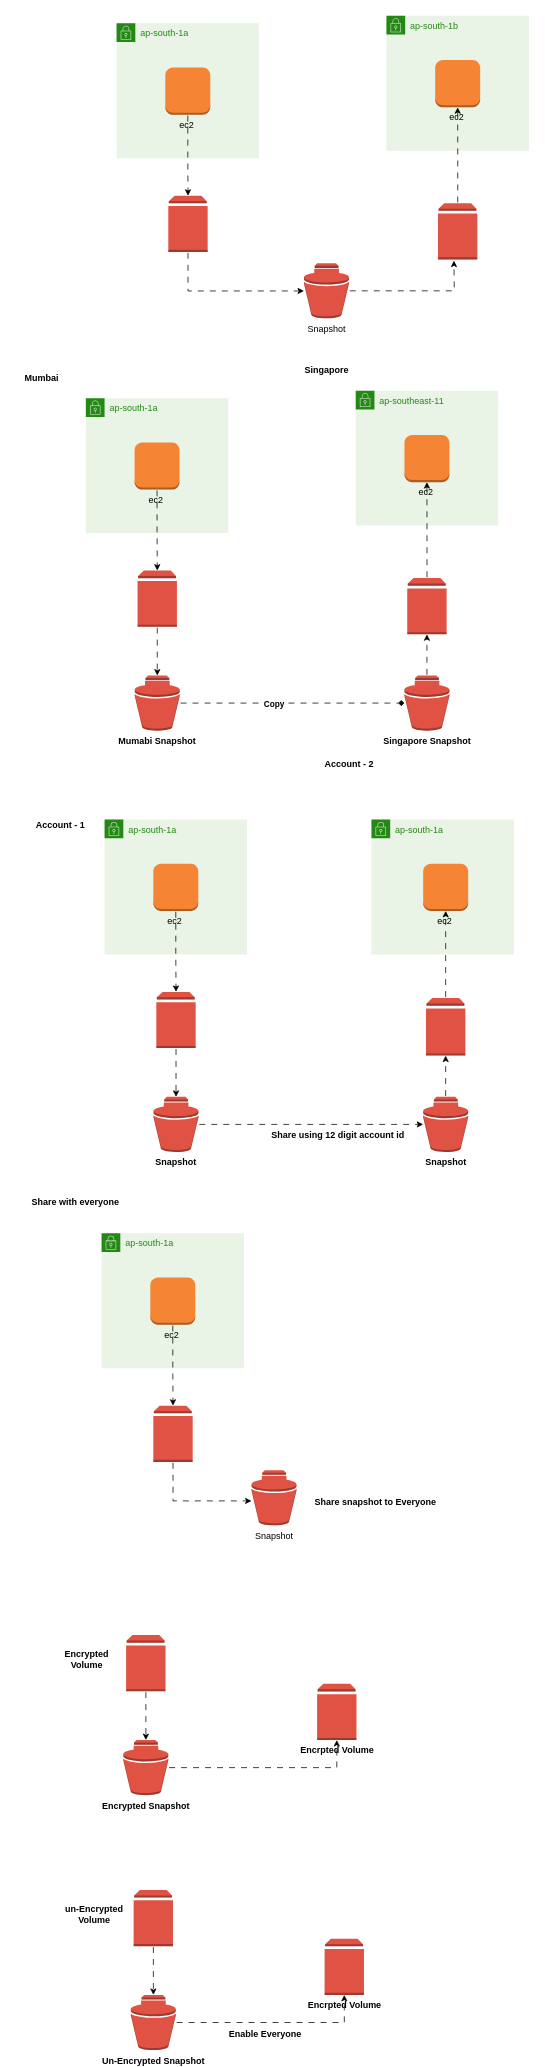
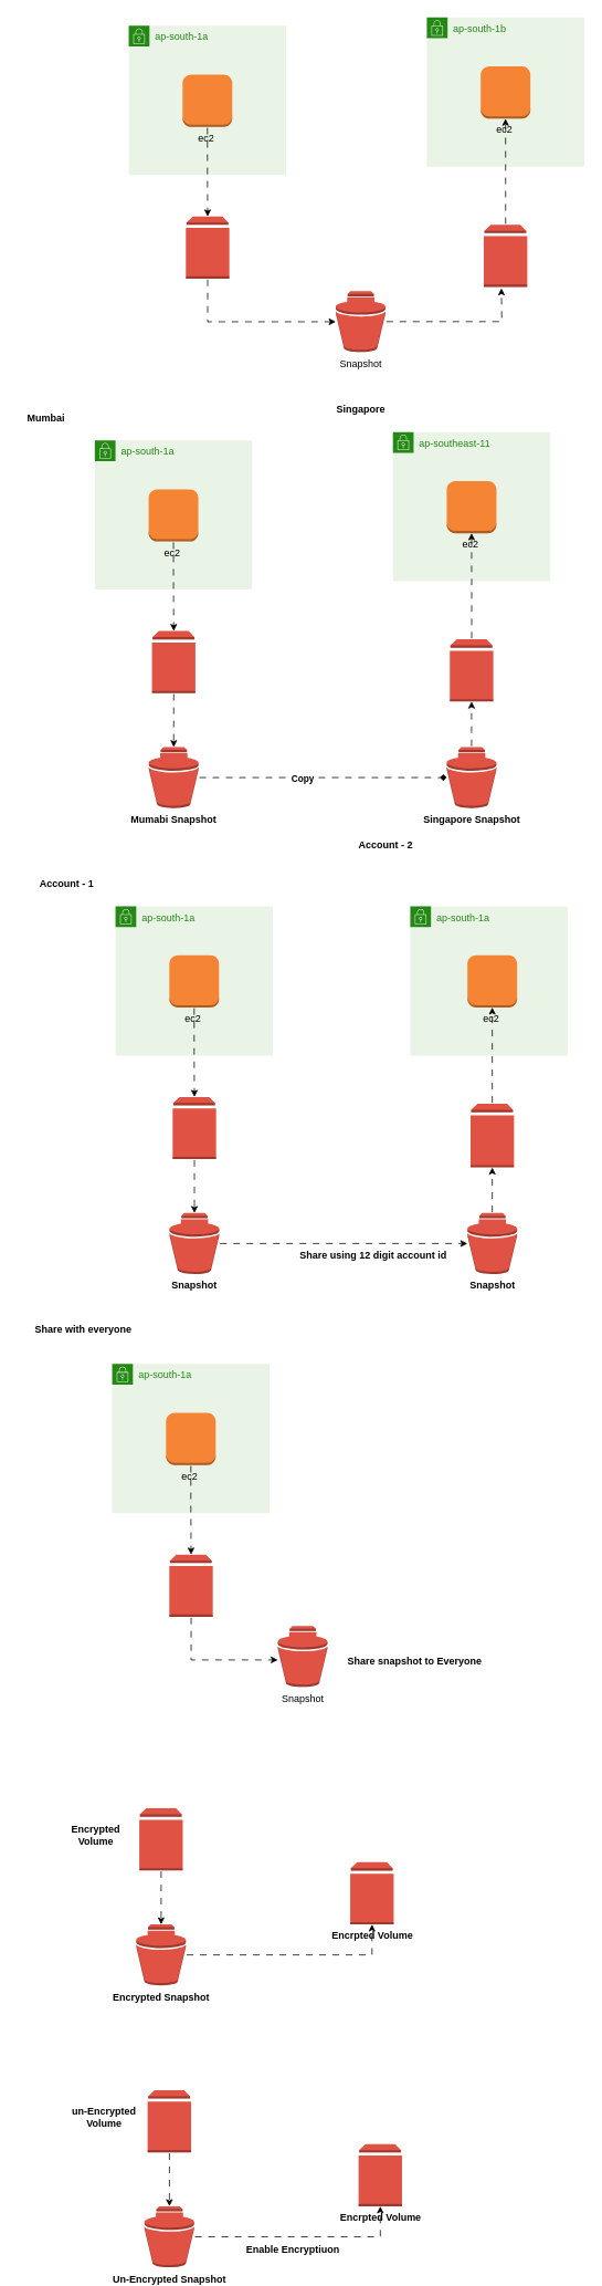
  <mxCell id="0" />
  <mxCell id="1" parent="0" />
  <mxCell id="2" value="ap-south-1a" style="points=[[0,0],[0.25,0],[0.5,0],[0.75,0],[1,0],[1,0.25],[1,0.5],[1,0.75],[1,1],[0.75,1],[0.5,1],[0.25,1],[0,1],[0,0.75],[0,0.5],[0,0.25]];outlineConnect=0;gradientColor=none;html=1;whiteSpace=wrap;fontSize=12;fontStyle=0;container=1;pointerEvents=0;collapsible=0;recursiveResize=0;shape=mxgraph.aws4.group;grIcon=mxgraph.aws4.group_security_group;grStroke=0;strokeColor=#248814;fillColor=#E9F3E6;verticalAlign=top;align=left;spacingLeft=30;fontColor=#248814;dashed=0;" parent="1" vertex="1"><mxGeometry x="155" y="30" width="190" height="180" as="geometry" /></mxCell>
  <mxCell id="3" value="ec2&amp;nbsp;" style="outlineConnect=0;dashed=0;verticalLabelPosition=bottom;verticalAlign=top;align=center;html=1;shape=mxgraph.aws3.instance;fillColor=#F58534;gradientColor=none;" parent="2" vertex="1"><mxGeometry x="65" y="59" width="60" height="63" as="geometry" /></mxCell>
  <mxCell id="4" value="ap-south-1b" style="points=[[0,0],[0.25,0],[0.5,0],[0.75,0],[1,0],[1,0.25],[1,0.5],[1,0.75],[1,1],[0.75,1],[0.5,1],[0.25,1],[0,1],[0,0.75],[0,0.5],[0,0.25]];outlineConnect=0;gradientColor=none;html=1;whiteSpace=wrap;fontSize=12;fontStyle=0;container=1;pointerEvents=0;collapsible=0;recursiveResize=0;shape=mxgraph.aws4.group;grIcon=mxgraph.aws4.group_security_group;grStroke=0;strokeColor=#248814;fillColor=#E9F3E6;verticalAlign=top;align=left;spacingLeft=30;fontColor=#248814;dashed=0;" parent="1" vertex="1"><mxGeometry x="515" y="20" width="190" height="180" as="geometry" /></mxCell>
  <mxCell id="5" value="ec2&amp;nbsp;" style="outlineConnect=0;dashed=0;verticalLabelPosition=bottom;verticalAlign=top;align=center;html=1;shape=mxgraph.aws3.instance;fillColor=#F58534;gradientColor=none;" parent="4" vertex="1"><mxGeometry x="65" y="59" width="60" height="63" as="geometry" /></mxCell>
  <mxCell id="6" style="edgeStyle=orthogonalEdgeStyle;rounded=0;orthogonalLoop=1;jettySize=auto;html=1;flowAnimation=1;" parent="1" source="7" target="10" edge="1"><mxGeometry relative="1" as="geometry"><Array as="points"><mxPoint x="250" y="387" /></Array></mxGeometry></mxCell>
  <mxCell id="7" value="" style="outlineConnect=0;dashed=0;verticalLabelPosition=bottom;verticalAlign=top;align=center;html=1;shape=mxgraph.aws3.volume;fillColor=#E05243;gradientColor=none;" parent="1" vertex="1"><mxGeometry x="224" y="260" width="52.5" height="75" as="geometry" /></mxCell>
  <mxCell id="8" style="edgeStyle=orthogonalEdgeStyle;rounded=0;orthogonalLoop=1;jettySize=auto;html=1;flowAnimation=1;" parent="1" source="3" target="7" edge="1"><mxGeometry relative="1" as="geometry" /></mxCell>
  <mxCell id="9" style="edgeStyle=orthogonalEdgeStyle;rounded=0;orthogonalLoop=1;jettySize=auto;html=1;flowAnimation=1;" parent="1" source="10" edge="1"><mxGeometry relative="1" as="geometry"><mxPoint x="605" y="346.5" as="targetPoint" /></mxGeometry></mxCell>
  <mxCell id="10" value="Snapshot" style="outlineConnect=0;dashed=0;verticalLabelPosition=bottom;verticalAlign=top;align=center;html=1;shape=mxgraph.aws3.snapshot;fillColor=#E05243;gradientColor=none;" parent="1" vertex="1"><mxGeometry x="405" y="350" width="60" height="73.5" as="geometry" /></mxCell>
  <mxCell id="11" style="edgeStyle=orthogonalEdgeStyle;rounded=0;orthogonalLoop=1;jettySize=auto;html=1;entryX=0.5;entryY=1;entryDx=0;entryDy=0;entryPerimeter=0;flowAnimation=1;" parent="1" source="12" target="5" edge="1"><mxGeometry relative="1" as="geometry" /></mxCell>
  <mxCell id="12" value="" style="outlineConnect=0;dashed=0;verticalLabelPosition=bottom;verticalAlign=top;align=center;html=1;shape=mxgraph.aws3.volume;fillColor=#E05243;gradientColor=none;" parent="1" vertex="1"><mxGeometry x="583.75" y="270" width="52.5" height="75" as="geometry" /></mxCell>
  <mxCell id="13" value="ap-south-1a" style="points=[[0,0],[0.25,0],[0.5,0],[0.75,0],[1,0],[1,0.25],[1,0.5],[1,0.75],[1,1],[0.75,1],[0.5,1],[0.25,1],[0,1],[0,0.75],[0,0.5],[0,0.25]];outlineConnect=0;gradientColor=none;html=1;whiteSpace=wrap;fontSize=12;fontStyle=0;container=1;pointerEvents=0;collapsible=0;recursiveResize=0;shape=mxgraph.aws4.group;grIcon=mxgraph.aws4.group_security_group;grStroke=0;strokeColor=#248814;fillColor=#E9F3E6;verticalAlign=top;align=left;spacingLeft=30;fontColor=#248814;dashed=0;" parent="1" vertex="1"><mxGeometry x="114" y="530" width="190" height="180" as="geometry" /></mxCell>
  <mxCell id="14" value="ec2&amp;nbsp;" style="outlineConnect=0;dashed=0;verticalLabelPosition=bottom;verticalAlign=top;align=center;html=1;shape=mxgraph.aws3.instance;fillColor=#F58534;gradientColor=none;" parent="13" vertex="1"><mxGeometry x="65" y="59" width="60" height="63" as="geometry" /></mxCell>
  <mxCell id="15" value="ap-southeast-11" style="points=[[0,0],[0.25,0],[0.5,0],[0.75,0],[1,0],[1,0.25],[1,0.5],[1,0.75],[1,1],[0.75,1],[0.5,1],[0.25,1],[0,1],[0,0.75],[0,0.5],[0,0.25]];outlineConnect=0;gradientColor=none;html=1;whiteSpace=wrap;fontSize=12;fontStyle=0;container=1;pointerEvents=0;collapsible=0;recursiveResize=0;shape=mxgraph.aws4.group;grIcon=mxgraph.aws4.group_security_group;grStroke=0;strokeColor=#248814;fillColor=#E9F3E6;verticalAlign=top;align=left;spacingLeft=30;fontColor=#248814;dashed=0;" parent="1" vertex="1"><mxGeometry x="474" y="520" width="190" height="180" as="geometry" /></mxCell>
  <mxCell id="16" value="ec2&amp;nbsp;" style="outlineConnect=0;dashed=0;verticalLabelPosition=bottom;verticalAlign=top;align=center;html=1;shape=mxgraph.aws3.instance;fillColor=#F58534;gradientColor=none;" parent="15" vertex="1"><mxGeometry x="65" y="59" width="60" height="63" as="geometry" /></mxCell>
  <mxCell id="17" style="edgeStyle=orthogonalEdgeStyle;rounded=0;orthogonalLoop=1;jettySize=auto;html=1;flowAnimation=1;" parent="1" source="18" target="22" edge="1"><mxGeometry relative="1" as="geometry"><Array as="points"><mxPoint x="209" y="887" /></Array></mxGeometry></mxCell>
  <mxCell id="18" value="" style="outlineConnect=0;dashed=0;verticalLabelPosition=bottom;verticalAlign=top;align=center;html=1;shape=mxgraph.aws3.volume;fillColor=#E05243;gradientColor=none;" parent="1" vertex="1"><mxGeometry x="183" y="760" width="52.5" height="75" as="geometry" /></mxCell>
  <mxCell id="19" style="edgeStyle=orthogonalEdgeStyle;rounded=0;orthogonalLoop=1;jettySize=auto;html=1;flowAnimation=1;" parent="1" source="14" target="18" edge="1"><mxGeometry relative="1" as="geometry" /></mxCell>
  <mxCell id="20" style="edgeStyle=orthogonalEdgeStyle;rounded=0;orthogonalLoop=1;jettySize=auto;html=1;flowAnimation=1;endArrow=diamond;" parent="1" source="22" target="28" edge="1"><mxGeometry relative="1" as="geometry" /></mxCell>
  <mxCell id="21" value="&lt;b&gt;Copy&lt;/b&gt;" style="edgeLabel;html=1;align=center;verticalAlign=middle;resizable=0;points=[];" parent="20" vertex="1" connectable="0"><mxGeometry x="-0.164" y="-2" relative="1" as="geometry"><mxPoint as="offset" /></mxGeometry></mxCell>
  <mxCell id="22" value="&lt;b&gt;Mumabi Snapshot&lt;/b&gt;" style="outlineConnect=0;dashed=0;verticalLabelPosition=bottom;verticalAlign=top;align=center;html=1;shape=mxgraph.aws3.snapshot;fillColor=#E05243;gradientColor=none;" parent="1" vertex="1"><mxGeometry x="179.25" y="900" width="60" height="73.5" as="geometry" /></mxCell>
  <mxCell id="23" style="edgeStyle=orthogonalEdgeStyle;rounded=0;orthogonalLoop=1;jettySize=auto;html=1;entryX=0.5;entryY=1;entryDx=0;entryDy=0;entryPerimeter=0;flowAnimation=1;" parent="1" source="24" target="16" edge="1"><mxGeometry relative="1" as="geometry" /></mxCell>
  <mxCell id="24" value="" style="outlineConnect=0;dashed=0;verticalLabelPosition=bottom;verticalAlign=top;align=center;html=1;shape=mxgraph.aws3.volume;fillColor=#E05243;gradientColor=none;" parent="1" vertex="1"><mxGeometry x="542.75" y="770" width="52.5" height="75" as="geometry" /></mxCell>
  <mxCell id="25" value="&lt;b&gt;Mumbai&lt;/b&gt;" style="text;html=1;align=center;verticalAlign=middle;resizable=0;points=[];autosize=1;strokeColor=none;fillColor=none;" parent="1" vertex="1"><mxGeometry x="20" y="488" width="70" height="30" as="geometry" /></mxCell>
  <mxCell id="26" value="&lt;b&gt;Singapore&lt;/b&gt;" style="text;html=1;align=center;verticalAlign=middle;resizable=0;points=[];autosize=1;strokeColor=none;fillColor=none;" parent="1" vertex="1"><mxGeometry x="395" y="478" width="80" height="30" as="geometry" /></mxCell>
  <mxCell id="27" style="edgeStyle=orthogonalEdgeStyle;rounded=0;orthogonalLoop=1;jettySize=auto;html=1;entryX=0.5;entryY=1;entryDx=0;entryDy=0;entryPerimeter=0;flowAnimation=1;" parent="1" source="28" target="24" edge="1"><mxGeometry relative="1" as="geometry" /></mxCell>
  <mxCell id="28" value="&lt;b&gt;Singapore Snapshot&lt;/b&gt;" style="outlineConnect=0;dashed=0;verticalLabelPosition=bottom;verticalAlign=top;align=center;html=1;shape=mxgraph.aws3.snapshot;fillColor=#E05243;gradientColor=none;" parent="1" vertex="1"><mxGeometry x="539" y="900" width="60" height="73.5" as="geometry" /></mxCell>
  <mxCell id="29" value="ap-south-1a" style="points=[[0,0],[0.25,0],[0.5,0],[0.75,0],[1,0],[1,0.25],[1,0.5],[1,0.75],[1,1],[0.75,1],[0.5,1],[0.25,1],[0,1],[0,0.75],[0,0.5],[0,0.25]];outlineConnect=0;gradientColor=none;html=1;whiteSpace=wrap;fontSize=12;fontStyle=0;container=1;pointerEvents=0;collapsible=0;recursiveResize=0;shape=mxgraph.aws4.group;grIcon=mxgraph.aws4.group_security_group;grStroke=0;strokeColor=#248814;fillColor=#E9F3E6;verticalAlign=top;align=left;spacingLeft=30;fontColor=#248814;dashed=0;" parent="1" vertex="1"><mxGeometry x="139" y="1092" width="190" height="180" as="geometry" /></mxCell>
  <mxCell id="30" value="ec2&amp;nbsp;" style="outlineConnect=0;dashed=0;verticalLabelPosition=bottom;verticalAlign=top;align=center;html=1;shape=mxgraph.aws3.instance;fillColor=#F58534;gradientColor=none;" parent="29" vertex="1"><mxGeometry x="65" y="59" width="60" height="63" as="geometry" /></mxCell>
  <mxCell id="31" style="edgeStyle=orthogonalEdgeStyle;rounded=0;orthogonalLoop=1;jettySize=auto;html=1;flowAnimation=1;" parent="1" source="32" target="35" edge="1"><mxGeometry relative="1" as="geometry"><Array as="points"><mxPoint x="234" y="1449" /></Array></mxGeometry></mxCell>
  <mxCell id="32" value="" style="outlineConnect=0;dashed=0;verticalLabelPosition=bottom;verticalAlign=top;align=center;html=1;shape=mxgraph.aws3.volume;fillColor=#E05243;gradientColor=none;" parent="1" vertex="1"><mxGeometry x="208" y="1322" width="52.5" height="75" as="geometry" /></mxCell>
  <mxCell id="33" style="edgeStyle=orthogonalEdgeStyle;rounded=0;orthogonalLoop=1;jettySize=auto;html=1;flowAnimation=1;" parent="1" source="30" target="32" edge="1"><mxGeometry relative="1" as="geometry" /></mxCell>
  <mxCell id="34" style="edgeStyle=orthogonalEdgeStyle;rounded=0;orthogonalLoop=1;jettySize=auto;html=1;flowAnimation=1;" parent="1" source="35" target="40" edge="1"><mxGeometry relative="1" as="geometry" /></mxCell>
  <mxCell id="35" value="&lt;b&gt;Snapshot&lt;/b&gt;" style="outlineConnect=0;dashed=0;verticalLabelPosition=bottom;verticalAlign=top;align=center;html=1;shape=mxgraph.aws3.snapshot;fillColor=#E05243;gradientColor=none;" parent="1" vertex="1"><mxGeometry x="204.25" y="1462" width="60" height="73.5" as="geometry" /></mxCell>
  <mxCell id="36" value="" style="outlineConnect=0;dashed=0;verticalLabelPosition=bottom;verticalAlign=top;align=center;html=1;shape=mxgraph.aws3.volume;fillColor=#E05243;gradientColor=none;" parent="1" vertex="1"><mxGeometry x="567.75" y="1330" width="52.5" height="77" as="geometry" /></mxCell>
- <mxCell id="37" value="&lt;b&gt;Account - 1&lt;/b&gt;" style="text;html=1;align=center;verticalAlign=middle;resizable=0;points=[];autosize=1;strokeColor=none;fillColor=none;" parent="1" vertex="1"><mxGeometry x="35" y="1085" width="90" height="30" as="geometry" /></mxCell>
+ <mxCell id="37" value="&lt;b&gt;Account - 1&lt;/b&gt;" style="text;html=1;align=center;verticalAlign=middle;resizable=0;points=[];autosize=1;strokeColor=none;fillColor=none;" parent="1" vertex="1"><mxGeometry x="35" y="1050" width="90" height="30" as="geometry" /></mxCell>
  <mxCell id="38" value="&lt;b&gt;Account - 2&lt;/b&gt;" style="text;html=1;align=center;verticalAlign=middle;resizable=0;points=[];autosize=1;strokeColor=none;fillColor=none;" parent="1" vertex="1"><mxGeometry x="420" y="1003" width="90" height="30" as="geometry" /></mxCell>
  <mxCell id="39" style="edgeStyle=orthogonalEdgeStyle;rounded=0;orthogonalLoop=1;jettySize=auto;html=1;entryX=0.5;entryY=1;entryDx=0;entryDy=0;entryPerimeter=0;flowAnimation=1;" parent="1" source="40" target="36" edge="1"><mxGeometry relative="1" as="geometry" /></mxCell>
  <mxCell id="40" value="&lt;b&gt;Snapshot&lt;/b&gt;" style="outlineConnect=0;dashed=0;verticalLabelPosition=bottom;verticalAlign=top;align=center;html=1;shape=mxgraph.aws3.snapshot;fillColor=#E05243;gradientColor=none;" parent="1" vertex="1"><mxGeometry x="564" y="1462" width="60" height="73.5" as="geometry" /></mxCell>
  <mxCell id="41" value="ap-south-1a" style="points=[[0,0],[0.25,0],[0.5,0],[0.75,0],[1,0],[1,0.25],[1,0.5],[1,0.75],[1,1],[0.75,1],[0.5,1],[0.25,1],[0,1],[0,0.75],[0,0.5],[0,0.25]];outlineConnect=0;gradientColor=none;html=1;whiteSpace=wrap;fontSize=12;fontStyle=0;container=1;pointerEvents=0;collapsible=0;recursiveResize=0;shape=mxgraph.aws4.group;grIcon=mxgraph.aws4.group_security_group;grStroke=0;strokeColor=#248814;fillColor=#E9F3E6;verticalAlign=top;align=left;spacingLeft=30;fontColor=#248814;dashed=0;" parent="1" vertex="1"><mxGeometry x="495" y="1092" width="190" height="180" as="geometry" /></mxCell>
  <mxCell id="42" value="ec2&amp;nbsp;" style="outlineConnect=0;dashed=0;verticalLabelPosition=bottom;verticalAlign=top;align=center;html=1;shape=mxgraph.aws3.instance;fillColor=#F58534;gradientColor=none;" parent="41" vertex="1"><mxGeometry x="69" y="59" width="60" height="63" as="geometry" /></mxCell>
  <mxCell id="43" value="&lt;b&gt;Share using 12 digit account id&lt;/b&gt;" style="text;html=1;align=center;verticalAlign=middle;resizable=0;points=[];autosize=1;strokeColor=none;fillColor=none;" parent="1" vertex="1"><mxGeometry x="350" y="1498" width="200" height="30" as="geometry" /></mxCell>
  <mxCell id="44" value="ap-south-1a" style="points=[[0,0],[0.25,0],[0.5,0],[0.75,0],[1,0],[1,0.25],[1,0.5],[1,0.75],[1,1],[0.75,1],[0.5,1],[0.25,1],[0,1],[0,0.75],[0,0.5],[0,0.25]];outlineConnect=0;gradientColor=none;html=1;whiteSpace=wrap;fontSize=12;fontStyle=0;container=1;pointerEvents=0;collapsible=0;recursiveResize=0;shape=mxgraph.aws4.group;grIcon=mxgraph.aws4.group_security_group;grStroke=0;strokeColor=#248814;fillColor=#E9F3E6;verticalAlign=top;align=left;spacingLeft=30;fontColor=#248814;dashed=0;" parent="1" vertex="1"><mxGeometry x="135" y="1644" width="190" height="180" as="geometry" /></mxCell>
  <mxCell id="45" value="ec2&amp;nbsp;" style="outlineConnect=0;dashed=0;verticalLabelPosition=bottom;verticalAlign=top;align=center;html=1;shape=mxgraph.aws3.instance;fillColor=#F58534;gradientColor=none;" parent="44" vertex="1"><mxGeometry x="65" y="59" width="60" height="63" as="geometry" /></mxCell>
  <mxCell id="46" style="edgeStyle=orthogonalEdgeStyle;rounded=0;orthogonalLoop=1;jettySize=auto;html=1;flowAnimation=1;" parent="1" source="47" target="49" edge="1"><mxGeometry relative="1" as="geometry"><Array as="points"><mxPoint x="230" y="2001" /></Array></mxGeometry></mxCell>
  <mxCell id="47" value="" style="outlineConnect=0;dashed=0;verticalLabelPosition=bottom;verticalAlign=top;align=center;html=1;shape=mxgraph.aws3.volume;fillColor=#E05243;gradientColor=none;" parent="1" vertex="1"><mxGeometry x="204" y="1874" width="52.5" height="75" as="geometry" /></mxCell>
  <mxCell id="48" style="edgeStyle=orthogonalEdgeStyle;rounded=0;orthogonalLoop=1;jettySize=auto;html=1;flowAnimation=1;" parent="1" source="45" target="47" edge="1"><mxGeometry relative="1" as="geometry" /></mxCell>
  <mxCell id="49" value="Snapshot" style="outlineConnect=0;dashed=0;verticalLabelPosition=bottom;verticalAlign=top;align=center;html=1;shape=mxgraph.aws3.snapshot;fillColor=#E05243;gradientColor=none;" parent="1" vertex="1"><mxGeometry x="335" y="1960" width="60" height="73.5" as="geometry" /></mxCell>
  <mxCell id="50" value="&lt;b&gt;Share with everyone&lt;/b&gt;" style="text;html=1;align=center;verticalAlign=middle;resizable=0;points=[];autosize=1;strokeColor=none;fillColor=none;" parent="1" vertex="1"><mxGeometry x="30" y="1588" width="140" height="30" as="geometry" /></mxCell>
  <mxCell id="51" value="&lt;b&gt;Share snapshot to Everyone&lt;/b&gt;" style="text;html=1;align=center;verticalAlign=middle;resizable=0;points=[];autosize=1;strokeColor=none;fillColor=none;" parent="1" vertex="1"><mxGeometry x="405" y="1988" width="190" height="30" as="geometry" /></mxCell>
  <mxCell id="52" style="edgeStyle=orthogonalEdgeStyle;rounded=0;orthogonalLoop=1;jettySize=auto;html=1;flowAnimation=1;" parent="1" source="53" target="55" edge="1"><mxGeometry relative="1" as="geometry"><Array as="points"><mxPoint x="193.75" y="2307" /></Array></mxGeometry></mxCell>
  <mxCell id="53" value="" style="outlineConnect=0;dashed=0;verticalLabelPosition=bottom;verticalAlign=top;align=center;html=1;shape=mxgraph.aws3.volume;fillColor=#E05243;gradientColor=none;" parent="1" vertex="1"><mxGeometry x="167.75" y="2180" width="52.5" height="75" as="geometry" /></mxCell>
  <mxCell id="54" style="edgeStyle=orthogonalEdgeStyle;rounded=0;orthogonalLoop=1;jettySize=auto;html=1;entryX=0.5;entryY=1;entryDx=0;entryDy=0;entryPerimeter=0;flowAnimation=1;" parent="1" source="55" target="56" edge="1"><mxGeometry relative="1" as="geometry" /></mxCell>
  <mxCell id="55" value="&lt;b&gt;Encrypted Snapshot&lt;/b&gt;" style="outlineConnect=0;dashed=0;verticalLabelPosition=bottom;verticalAlign=top;align=center;html=1;shape=mxgraph.aws3.snapshot;fillColor=#E05243;gradientColor=none;" parent="1" vertex="1"><mxGeometry x="164" y="2320" width="60" height="73.5" as="geometry" /></mxCell>
  <mxCell id="56" value="&lt;b&gt;Encrpted Volume&lt;/b&gt;" style="outlineConnect=0;dashed=0;verticalLabelPosition=bottom;verticalAlign=top;align=center;html=1;shape=mxgraph.aws3.volume;fillColor=#E05243;gradientColor=none;" parent="1" vertex="1"><mxGeometry x="422.5" y="2245" width="52.5" height="75" as="geometry" /></mxCell>
  <mxCell id="57" value="&lt;b&gt;Encrypted&lt;br&gt;Volume&lt;br&gt;&lt;/b&gt;" style="text;html=1;align=center;verticalAlign=middle;resizable=0;points=[];autosize=1;strokeColor=none;fillColor=none;" parent="1" vertex="1"><mxGeometry x="75" y="2193" width="80" height="40" as="geometry" /></mxCell>
  <mxCell id="58" style="edgeStyle=orthogonalEdgeStyle;rounded=0;orthogonalLoop=1;jettySize=auto;html=1;flowAnimation=1;" parent="1" source="59" target="61" edge="1"><mxGeometry relative="1" as="geometry"><Array as="points"><mxPoint x="203.75" y="2647" /></Array></mxGeometry></mxCell>
  <mxCell id="59" value="" style="outlineConnect=0;dashed=0;verticalLabelPosition=bottom;verticalAlign=top;align=center;html=1;shape=mxgraph.aws3.volume;fillColor=#E05243;gradientColor=none;" parent="1" vertex="1"><mxGeometry x="177.75" y="2520" width="52.5" height="75" as="geometry" /></mxCell>
  <mxCell id="60" style="edgeStyle=orthogonalEdgeStyle;rounded=0;orthogonalLoop=1;jettySize=auto;html=1;entryX=0.5;entryY=1;entryDx=0;entryDy=0;entryPerimeter=0;flowAnimation=1;" parent="1" source="61" target="62" edge="1"><mxGeometry relative="1" as="geometry" /></mxCell>
  <mxCell id="61" value="&lt;b&gt;Un-Encrypted Snapshot&lt;/b&gt;" style="outlineConnect=0;dashed=0;verticalLabelPosition=bottom;verticalAlign=top;align=center;html=1;shape=mxgraph.aws3.snapshot;fillColor=#E05243;gradientColor=none;" parent="1" vertex="1"><mxGeometry x="174" y="2660" width="60" height="73.5" as="geometry" /></mxCell>
  <mxCell id="62" value="&lt;b&gt;Encrpted Volume&lt;/b&gt;" style="outlineConnect=0;dashed=0;verticalLabelPosition=bottom;verticalAlign=top;align=center;html=1;shape=mxgraph.aws3.volume;fillColor=#E05243;gradientColor=none;" parent="1" vertex="1"><mxGeometry x="432.5" y="2585" width="52.5" height="75" as="geometry" /></mxCell>
  <mxCell id="63" value="&lt;b&gt;un-Encrypted&lt;br&gt;Volume&lt;br&gt;&lt;/b&gt;" style="text;html=1;align=center;verticalAlign=middle;resizable=0;points=[];autosize=1;strokeColor=none;fillColor=none;" parent="1" vertex="1"><mxGeometry x="75" y="2533" width="100" height="40" as="geometry" /></mxCell>
- <mxCell id="64" value="&lt;b&gt;Enable Everyone&lt;/b&gt;" style="text;html=1;align=center;verticalAlign=middle;resizable=0;points=[];autosize=1;strokeColor=none;fillColor=none;" parent="1" vertex="1"><mxGeometry x="282.5" y="2698" width="140" height="30" as="geometry" /></mxCell>
+ <mxCell id="64" value="&lt;b&gt;Enable Encryptiuon&lt;/b&gt;" style="text;html=1;align=center;verticalAlign=middle;resizable=0;points=[];autosize=1;strokeColor=none;fillColor=none;" parent="1" vertex="1"><mxGeometry x="282.5" y="2698" width="140" height="30" as="geometry" /></mxCell>
  <mxCell id="65" style="edgeStyle=orthogonalEdgeStyle;rounded=0;orthogonalLoop=1;jettySize=auto;html=1;exitX=0.5;exitY=0;exitDx=0;exitDy=0;exitPerimeter=0;entryX=0.5;entryY=1;entryDx=0;entryDy=0;entryPerimeter=0;flowAnimation=1;" edge="1" parent="1" source="36" target="42"><mxGeometry relative="1" as="geometry" /></mxCell>
